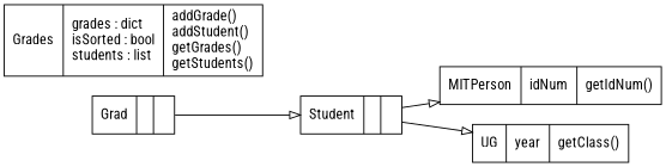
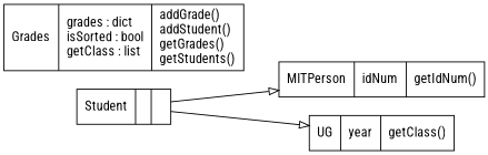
  digraph {
    fontname="Roboto Condensed"
    rankdir=LR
    node [fontname="Roboto Condensed" shape=record]
    edge [arrowhead=empty arrowtail=none fontname="Roboto Condensed"]
-   n1 [label="{Grad|\l|}"]
    n2 [label="{Student|\l|}"]
    n3 [label="{MITPerson|idNum\l|getIdNum()\l}"]
    n4 [label="{UG|year\l|getClass()\l}"]
-   n5 [label="{Grades|grades : dict\lisSorted : bool\lstudents : list\l|addGrade()\laddStudent()\lgetGrades()\lgetStudents()\l}"]
-   n1 -> n2
+   n5 [label="{Grades|grades : dict\lisSorted : bool\lgetClass : list\l|addGrade()\laddStudent()\lgetGrades()\lgetStudents()\l}"]
    n2 -> n3
    n2 -> n4
  }
